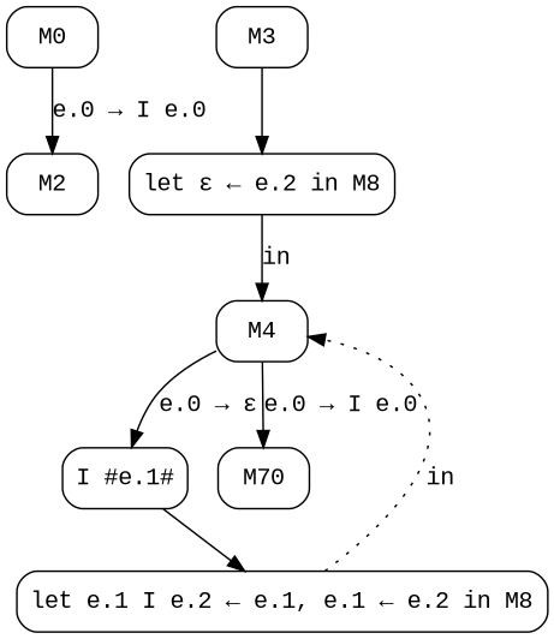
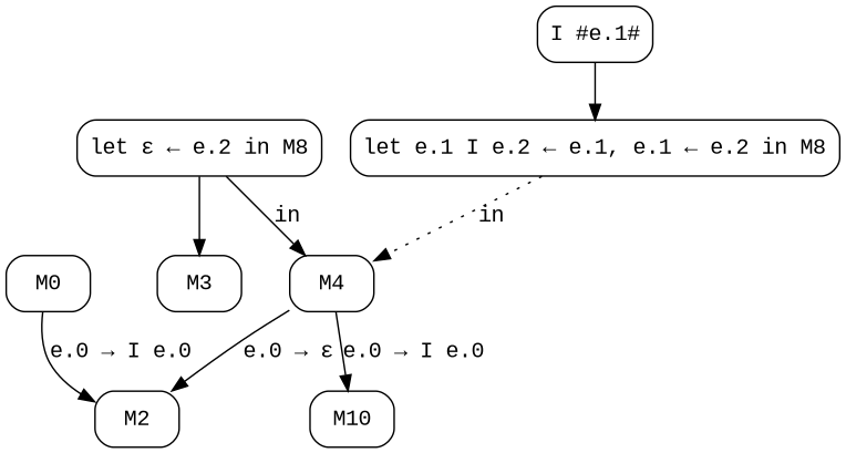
  digraph {
    fontname="Liberation Mono"
    node [fontname="Liberation Mono" shape=box style=rounded]
    edge [fontname="Liberation Mono"]
    M0
    M2
    n3 [label=M3]
    n4 [label="let ε ← e.2 in M8"]
    n5 [label=M4]
    n6 [label="I #e.1#"]
-   M10 [label=M70]
+   M10
    n8 [label="let e.1 I e.2 ← e.1, e.1 ← e.2 in M8"]
    M0 -> M2 [label="e.0 → I e.0"]
-   n3 -> n4
+   n4 -> n3
    n4 -> n5 [label=in]
-   n5 -> n6 [label="e.0 → ε"]
+   n5 -> M2 [label="e.0 → ε"]
    n5 -> M10 [label="e.0 → I e.0"]
    n6 -> n8
    n8 -> n5 [label=in style=dotted]
  }
